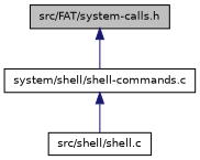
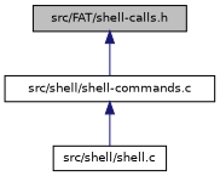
  digraph {
    node [color=black fillcolor=white fontname=Helvetica fontsize=10 shape=record style=filled]
    edge [color=midnightblue dir=back fontname=Helvetica fontsize=10 labelfontname=Helvetica labelfontsize=10 style=solid]
-   n1 [fillcolor=grey75 fontcolor=black height=0.2 label="src/FAT/system-calls.h" width=0.4]
-   n2 [height=0.2 label="system/shell/shell-commands.c" width=0.4]
+   n1 [fillcolor=grey75 fontcolor=black height=0.2 label="src/FAT/shell-calls.h" width=0.4]
+   n2 [height=0.2 label="src/shell/shell-commands.c" width=0.4]
    n3 [height=0.2 label="src/shell/shell.c" width=0.4]
    n1 -> n2
    n2 -> n3
  }
